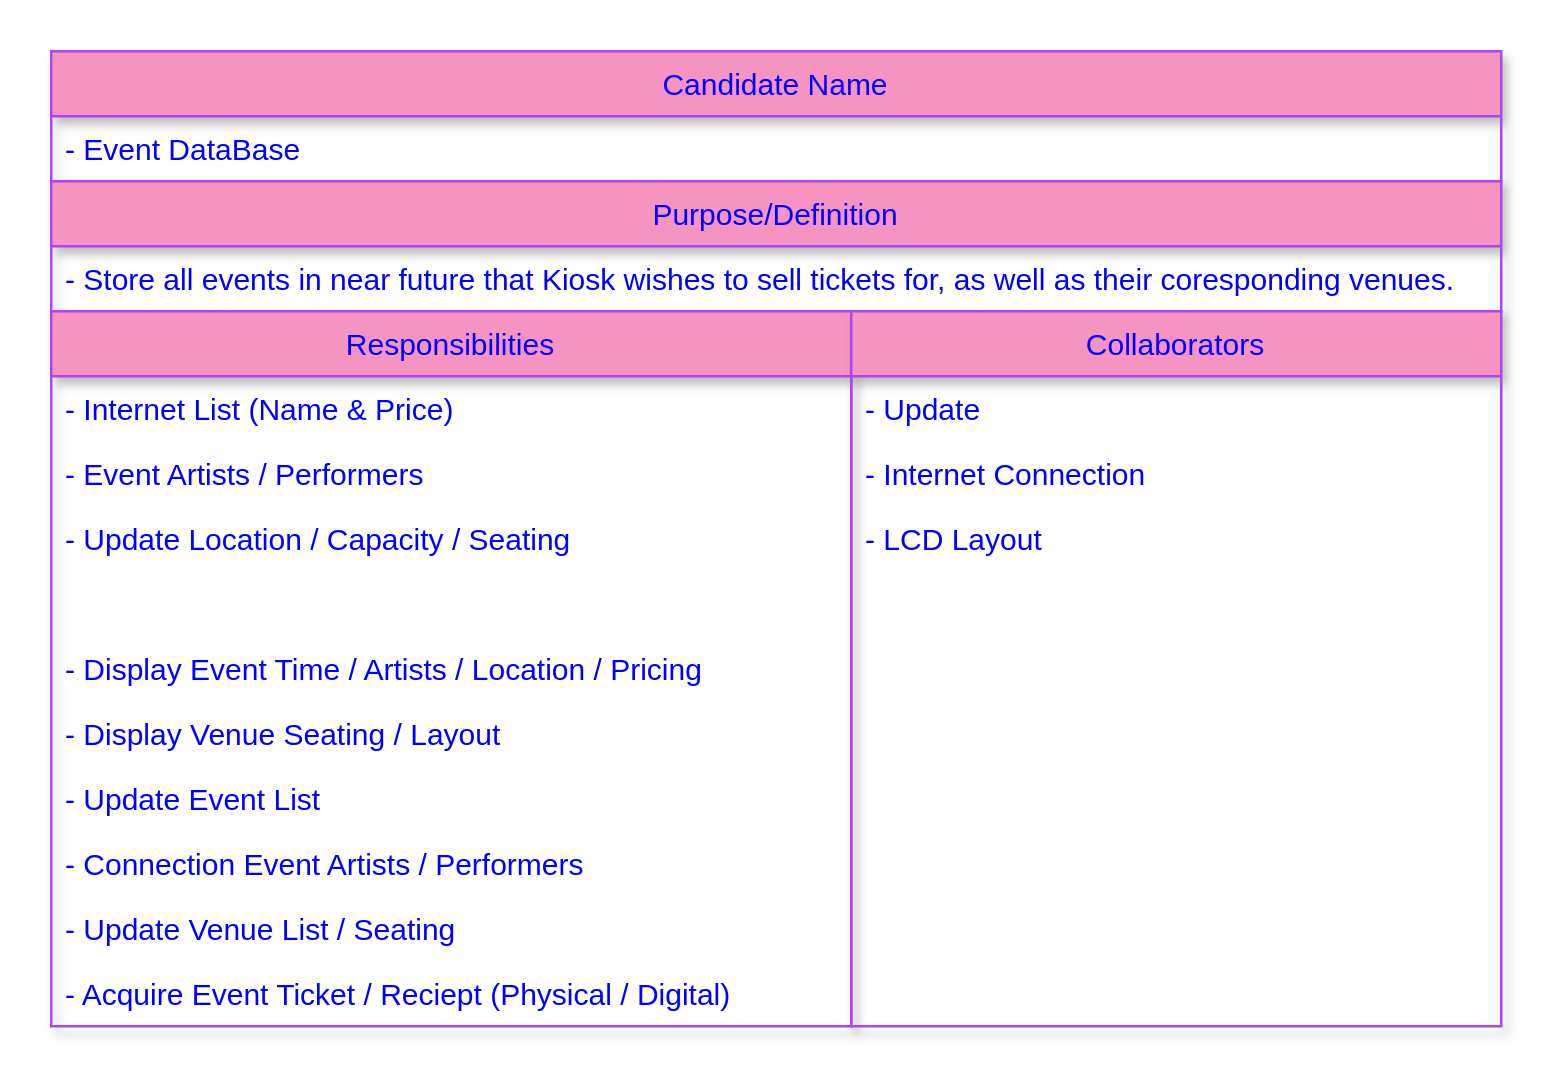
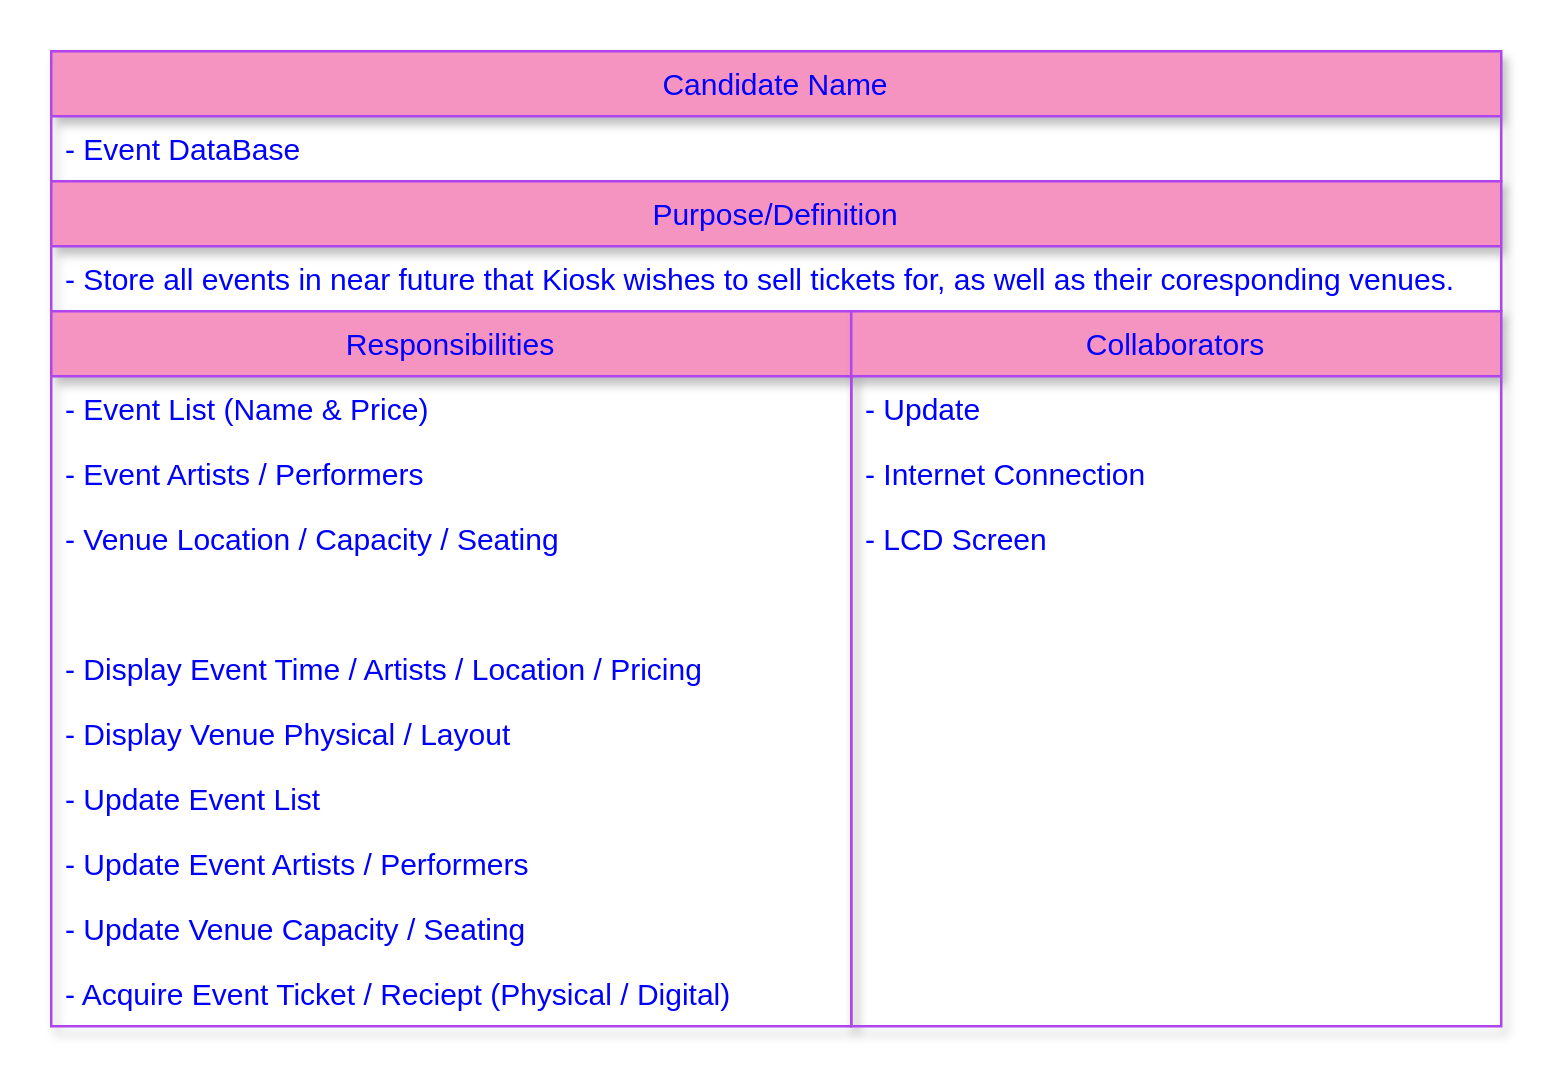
  <mxCell id="0" />
  <mxCell id="1" parent="0" />
  <mxCell id="2" value="Candidate Name" style="swimlane;fontStyle=0;childLayout=stackLayout;horizontal=1;startSize=26;horizontalStack=0;resizeParent=1;resizeParentMax=0;resizeLast=0;collapsible=1;marginBottom=0;rounded=0;sketch=0;strokeColor=#AF45ED;fillColor=#F694C1;fontColor=#0000FF;shadow=1;" vertex="1" parent="1"><mxGeometry x="20" y="20" width="580" height="52" as="geometry" /></mxCell>
  <mxCell id="3" value="- Event DataBase" style="text;strokeColor=none;fillColor=none;align=left;verticalAlign=top;spacingLeft=4;spacingRight=4;overflow=hidden;rotatable=0;points=[[0,0.5],[1,0.5]];portConstraint=eastwest;fontColor=#0000FF;shadow=1;" vertex="1" parent="2"><mxGeometry y="26" width="580" height="26" as="geometry" /></mxCell>
  <mxCell id="4" value="Purpose/Definition" style="swimlane;fontStyle=0;childLayout=stackLayout;horizontal=1;startSize=26;horizontalStack=0;resizeParent=1;resizeParentMax=0;resizeLast=0;collapsible=1;marginBottom=0;rounded=0;sketch=0;strokeColor=#AF45ED;fillColor=#F694C1;fontColor=#0000FF;shadow=1;" vertex="1" parent="1"><mxGeometry x="20" y="72" width="580" height="52" as="geometry" /></mxCell>
  <mxCell id="5" value="- Store all events in near future that Kiosk wishes to sell tickets for, as well as their coresponding venues." style="text;strokeColor=none;fillColor=none;align=left;verticalAlign=top;spacingLeft=4;spacingRight=4;overflow=hidden;rotatable=0;points=[[0,0.5],[1,0.5]];portConstraint=eastwest;fontColor=#0000FF;shadow=1;" vertex="1" parent="4"><mxGeometry y="26" width="580" height="26" as="geometry" /></mxCell>
  <mxCell id="6" value="Responsibilities" style="swimlane;fontStyle=0;childLayout=stackLayout;horizontal=1;startSize=26;horizontalStack=0;resizeParent=1;resizeParentMax=0;resizeLast=0;collapsible=1;marginBottom=0;rounded=0;sketch=0;strokeColor=#AF45ED;fillColor=#F694C1;fontColor=#0000FF;shadow=1;" vertex="1" parent="1"><mxGeometry x="20" y="124" width="320" height="286" as="geometry" /></mxCell>
- <mxCell id="7" value="- Internet List (Name &amp; Price)" style="text;strokeColor=none;fillColor=none;align=left;verticalAlign=top;spacingLeft=4;spacingRight=4;overflow=hidden;rotatable=0;points=[[0,0.5],[1,0.5]];portConstraint=eastwest;fontColor=#0000FF;shadow=1;" vertex="1" parent="6"><mxGeometry y="26" width="320" height="26" as="geometry" /></mxCell>
+ <mxCell id="7" value="- Event List (Name &amp; Price)" style="text;strokeColor=none;fillColor=none;align=left;verticalAlign=top;spacingLeft=4;spacingRight=4;overflow=hidden;rotatable=0;points=[[0,0.5],[1,0.5]];portConstraint=eastwest;fontColor=#0000FF;shadow=1;" vertex="1" parent="6"><mxGeometry y="26" width="320" height="26" as="geometry" /></mxCell>
  <mxCell id="8" value="- Event Artists / Performers" style="text;strokeColor=none;fillColor=none;align=left;verticalAlign=top;spacingLeft=4;spacingRight=4;overflow=hidden;rotatable=0;points=[[0,0.5],[1,0.5]];portConstraint=eastwest;fontColor=#0000FF;shadow=1;" vertex="1" parent="6"><mxGeometry y="52" width="320" height="26" as="geometry" /></mxCell>
- <mxCell id="9" value="- Update Location / Capacity / Seating" style="text;strokeColor=none;fillColor=none;align=left;verticalAlign=top;spacingLeft=4;spacingRight=4;overflow=hidden;rotatable=0;points=[[0,0.5],[1,0.5]];portConstraint=eastwest;fontColor=#0000FF;shadow=1;" vertex="1" parent="6"><mxGeometry y="78" width="320" height="26" as="geometry" /></mxCell>
+ <mxCell id="9" value="- Venue Location / Capacity / Seating" style="text;strokeColor=none;fillColor=none;align=left;verticalAlign=top;spacingLeft=4;spacingRight=4;overflow=hidden;rotatable=0;points=[[0,0.5],[1,0.5]];portConstraint=eastwest;fontColor=#0000FF;shadow=1;" vertex="1" parent="6"><mxGeometry y="78" width="320" height="26" as="geometry" /></mxCell>
  <mxCell id="10" value=" " style="text;strokeColor=none;fillColor=none;align=left;verticalAlign=top;spacingLeft=4;spacingRight=4;overflow=hidden;rotatable=0;points=[[0,0.5],[1,0.5]];portConstraint=eastwest;fontColor=#0000FF;shadow=1;" vertex="1" parent="6"><mxGeometry y="104" width="320" height="26" as="geometry" /></mxCell>
  <mxCell id="11" value="- Display Event Time / Artists / Location / Pricing" style="text;strokeColor=none;fillColor=none;align=left;verticalAlign=top;spacingLeft=4;spacingRight=4;overflow=hidden;rotatable=0;points=[[0,0.5],[1,0.5]];portConstraint=eastwest;fontColor=#0000FF;shadow=1;" vertex="1" parent="6"><mxGeometry y="130" width="320" height="26" as="geometry" /></mxCell>
- <mxCell id="12" value="- Display Venue Seating / Layout" style="text;strokeColor=none;fillColor=none;align=left;verticalAlign=top;spacingLeft=4;spacingRight=4;overflow=hidden;rotatable=0;points=[[0,0.5],[1,0.5]];portConstraint=eastwest;fontColor=#0000FF;shadow=1;" vertex="1" parent="6"><mxGeometry y="156" width="320" height="26" as="geometry" /></mxCell>
+ <mxCell id="12" value="- Display Venue Physical / Layout" style="text;strokeColor=none;fillColor=none;align=left;verticalAlign=top;spacingLeft=4;spacingRight=4;overflow=hidden;rotatable=0;points=[[0,0.5],[1,0.5]];portConstraint=eastwest;fontColor=#0000FF;shadow=1;" vertex="1" parent="6"><mxGeometry y="156" width="320" height="26" as="geometry" /></mxCell>
  <mxCell id="13" value="- Update Event List" style="text;strokeColor=none;fillColor=none;align=left;verticalAlign=top;spacingLeft=4;spacingRight=4;overflow=hidden;rotatable=0;points=[[0,0.5],[1,0.5]];portConstraint=eastwest;fontColor=#0000FF;shadow=1;" vertex="1" parent="6"><mxGeometry y="182" width="320" height="26" as="geometry" /></mxCell>
- <mxCell id="14" value="- Connection Event Artists / Performers" style="text;strokeColor=none;fillColor=none;align=left;verticalAlign=top;spacingLeft=4;spacingRight=4;overflow=hidden;rotatable=0;points=[[0,0.5],[1,0.5]];portConstraint=eastwest;fontColor=#0000FF;shadow=1;" vertex="1" parent="6"><mxGeometry y="208" width="320" height="26" as="geometry" /></mxCell>
- <mxCell id="15" value="- Update Venue List / Seating" style="text;strokeColor=none;fillColor=none;align=left;verticalAlign=top;spacingLeft=4;spacingRight=4;overflow=hidden;rotatable=0;points=[[0,0.5],[1,0.5]];portConstraint=eastwest;fontColor=#0000FF;shadow=1;" vertex="1" parent="6"><mxGeometry y="234" width="320" height="26" as="geometry" /></mxCell>
+ <mxCell id="14" value="- Update Event Artists / Performers" style="text;strokeColor=none;fillColor=none;align=left;verticalAlign=top;spacingLeft=4;spacingRight=4;overflow=hidden;rotatable=0;points=[[0,0.5],[1,0.5]];portConstraint=eastwest;fontColor=#0000FF;shadow=1;" vertex="1" parent="6"><mxGeometry y="208" width="320" height="26" as="geometry" /></mxCell>
+ <mxCell id="15" value="- Update Venue Capacity / Seating" style="text;strokeColor=none;fillColor=none;align=left;verticalAlign=top;spacingLeft=4;spacingRight=4;overflow=hidden;rotatable=0;points=[[0,0.5],[1,0.5]];portConstraint=eastwest;fontColor=#0000FF;shadow=1;" vertex="1" parent="6"><mxGeometry y="234" width="320" height="26" as="geometry" /></mxCell>
  <mxCell id="16" value="- Acquire Event Ticket / Reciept (Physical / Digital)" style="text;strokeColor=none;fillColor=none;align=left;verticalAlign=top;spacingLeft=4;spacingRight=4;overflow=hidden;rotatable=0;points=[[0,0.5],[1,0.5]];portConstraint=eastwest;fontColor=#0000FF;shadow=1;" vertex="1" parent="6"><mxGeometry y="260" width="320" height="26" as="geometry" /></mxCell>
  <mxCell id="17" value="Collaborators" style="swimlane;fontStyle=0;childLayout=stackLayout;horizontal=1;startSize=26;horizontalStack=0;resizeParent=1;resizeParentMax=0;resizeLast=0;collapsible=1;marginBottom=0;rounded=0;sketch=0;strokeColor=#AF45ED;fillColor=#F694C1;fontColor=#0000FF;shadow=1;" vertex="1" parent="1"><mxGeometry x="340" y="124" width="260" height="286" as="geometry" /></mxCell>
  <mxCell id="18" value="- Update" style="text;strokeColor=none;fillColor=none;align=left;verticalAlign=top;spacingLeft=4;spacingRight=4;overflow=hidden;rotatable=0;points=[[0,0.5],[1,0.5]];portConstraint=eastwest;fontColor=#0000FF;shadow=1;" vertex="1" parent="17"><mxGeometry y="26" width="260" height="26" as="geometry" /></mxCell>
  <mxCell id="19" value="- Internet Connection" style="text;strokeColor=none;fillColor=none;align=left;verticalAlign=top;spacingLeft=4;spacingRight=4;overflow=hidden;rotatable=0;points=[[0,0.5],[1,0.5]];portConstraint=eastwest;fontColor=#0000FF;shadow=1;" vertex="1" parent="17"><mxGeometry y="52" width="260" height="26" as="geometry" /></mxCell>
- <mxCell id="20" value="- LCD Layout " style="text;strokeColor=none;fillColor=none;align=left;verticalAlign=top;spacingLeft=4;spacingRight=4;overflow=hidden;rotatable=0;points=[[0,0.5],[1,0.5]];portConstraint=eastwest;fontColor=#0000FF;shadow=1;" vertex="1" parent="17"><mxGeometry y="78" width="260" height="26" as="geometry" /></mxCell>
+ <mxCell id="20" value="- LCD Screen " style="text;strokeColor=none;fillColor=none;align=left;verticalAlign=top;spacingLeft=4;spacingRight=4;overflow=hidden;rotatable=0;points=[[0,0.5],[1,0.5]];portConstraint=eastwest;fontColor=#0000FF;shadow=1;" vertex="1" parent="17"><mxGeometry y="78" width="260" height="26" as="geometry" /></mxCell>
  <mxCell id="21" value=" " style="text;strokeColor=none;fillColor=none;align=left;verticalAlign=top;spacingLeft=4;spacingRight=4;overflow=hidden;rotatable=0;points=[[0,0.5],[1,0.5]];portConstraint=eastwest;fontColor=#0000FF;shadow=1;" vertex="1" parent="17"><mxGeometry y="104" width="260" height="26" as="geometry" /></mxCell>
  <mxCell id="22" value=" " style="text;strokeColor=none;fillColor=none;align=left;verticalAlign=top;spacingLeft=4;spacingRight=4;overflow=hidden;rotatable=0;points=[[0,0.5],[1,0.5]];portConstraint=eastwest;fontColor=#0000FF;shadow=1;" vertex="1" parent="17"><mxGeometry y="130" width="260" height="26" as="geometry" /></mxCell>
  <mxCell id="23" value=" " style="text;strokeColor=none;fillColor=none;align=left;verticalAlign=top;spacingLeft=4;spacingRight=4;overflow=hidden;rotatable=0;points=[[0,0.5],[1,0.5]];portConstraint=eastwest;fontColor=#0000FF;shadow=1;" vertex="1" parent="17"><mxGeometry y="156" width="260" height="26" as="geometry" /></mxCell>
  <mxCell id="24" value=" " style="text;strokeColor=none;fillColor=none;align=left;verticalAlign=top;spacingLeft=4;spacingRight=4;overflow=hidden;rotatable=0;points=[[0,0.5],[1,0.5]];portConstraint=eastwest;fontColor=#0000FF;shadow=1;" vertex="1" parent="17"><mxGeometry y="182" width="260" height="26" as="geometry" /></mxCell>
  <mxCell id="25" value=" " style="text;strokeColor=none;fillColor=none;align=left;verticalAlign=top;spacingLeft=4;spacingRight=4;overflow=hidden;rotatable=0;points=[[0,0.5],[1,0.5]];portConstraint=eastwest;fontColor=#0000FF;shadow=1;" vertex="1" parent="17"><mxGeometry y="208" width="260" height="26" as="geometry" /></mxCell>
  <mxCell id="26" value=" " style="text;strokeColor=none;fillColor=none;align=left;verticalAlign=top;spacingLeft=4;spacingRight=4;overflow=hidden;rotatable=0;points=[[0,0.5],[1,0.5]];portConstraint=eastwest;fontColor=#0000FF;shadow=1;" vertex="1" parent="17"><mxGeometry y="234" width="260" height="26" as="geometry" /></mxCell>
  <mxCell id="27" value=" " style="text;strokeColor=none;fillColor=none;align=left;verticalAlign=top;spacingLeft=4;spacingRight=4;overflow=hidden;rotatable=0;points=[[0,0.5],[1,0.5]];portConstraint=eastwest;fontColor=#0000FF;shadow=1;" vertex="1" parent="17"><mxGeometry y="260" width="260" height="26" as="geometry" /></mxCell>
  <mxCell id="28" style="edgeStyle=orthogonalEdgeStyle;curved=0;rounded=1;sketch=0;orthogonalLoop=1;jettySize=auto;html=1;exitX=1;exitY=0.5;exitDx=0;exitDy=0;fontColor=#0000FF;strokeColor=#60E696;fillColor=#F694C1;shadow=1;" edge="1" parent="17"><mxGeometry relative="1" as="geometry"><mxPoint x="260" y="65" as="sourcePoint" /><mxPoint x="260" y="65" as="targetPoint" /></mxGeometry></mxCell>
